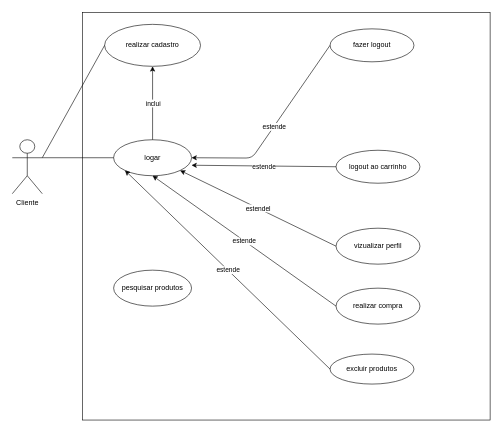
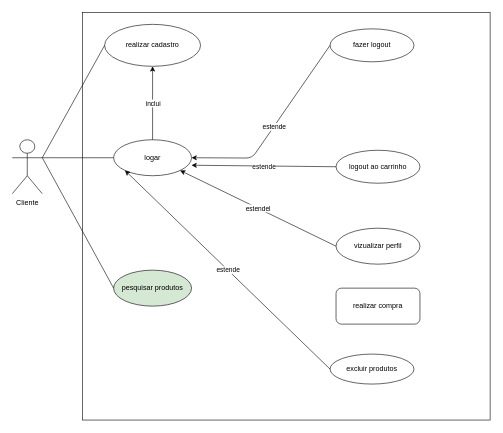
  <mxCell id="0" />
  <mxCell id="1" parent="0" />
  <mxCell id="2" value="Cliente" style="shape=umlActor;verticalLabelPosition=bottom;verticalAlign=top;html=1;outlineConnect=0;" vertex="1" parent="1"><mxGeometry x="20" y="232.5" width="50" height="90" as="geometry" /></mxCell>
  <mxCell id="3" value="" style="whiteSpace=wrap;html=1;aspect=fixed;" vertex="1" parent="1"><mxGeometry x="137" y="20" width="680" height="680" as="geometry" /></mxCell>
  <mxCell id="4" value="realizar cadastro" style="ellipse;whiteSpace=wrap;html=1;" vertex="1" parent="1"><mxGeometry x="174" y="40" width="160" height="70" as="geometry" /></mxCell>
  <mxCell id="5" value="logar" style="ellipse;whiteSpace=wrap;html=1;" vertex="1" parent="1"><mxGeometry x="189" y="232.5" width="130" height="60" as="geometry" /></mxCell>
- <mxCell id="6" value="realizar compra" style="ellipse;whiteSpace=wrap;html=1;" vertex="1" parent="1"><mxGeometry x="560" y="480" width="140" height="60" as="geometry" /></mxCell>
+ <mxCell id="6" value="realizar compra" style="whiteSpace=wrap;html=1;rounded=1;" vertex="1" parent="1"><mxGeometry x="560" y="480" width="140" height="60" as="geometry" /></mxCell>
  <mxCell id="7" value="logout ao carrinho" style="ellipse;whiteSpace=wrap;html=1;" vertex="1" parent="1"><mxGeometry x="560" y="250" width="140" height="55" as="geometry" /></mxCell>
  <mxCell id="8" value="excluir produtos" style="ellipse;whiteSpace=wrap;html=1;" vertex="1" parent="1"><mxGeometry x="550" y="590" width="140" height="50" as="geometry" /></mxCell>
- <mxCell id="9" value="pesquisar produtos" style="ellipse;whiteSpace=wrap;html=1;" vertex="1" parent="1"><mxGeometry x="189" y="450" width="130" height="60" as="geometry" /></mxCell>
+ <mxCell id="9" value="pesquisar produtos" style="ellipse;whiteSpace=wrap;html=1;fillColor=#d5e8d4;" vertex="1" parent="1"><mxGeometry x="189" y="450" width="130" height="60" as="geometry" /></mxCell>
  <mxCell id="10" value="vizualizar perfil" style="ellipse;whiteSpace=wrap;html=1;" vertex="1" parent="1"><mxGeometry x="560" y="380" width="140" height="60" as="geometry" /></mxCell>
  <mxCell id="11" value="fazer logout" style="ellipse;whiteSpace=wrap;html=1;" vertex="1" parent="1"><mxGeometry x="550" y="47.5" width="140" height="55" as="geometry" /></mxCell>
  <mxCell id="12" value="" style="endArrow=none;html=1;exitX=1;exitY=0.333;exitDx=0;exitDy=0;exitPerimeter=0;entryX=0;entryY=0.5;entryDx=0;entryDy=0;" edge="1" parent="1" source="2" target="4"><mxGeometry width="50" height="50" relative="1" as="geometry"><mxPoint x="310" y="390" as="sourcePoint" /><mxPoint x="360" y="340" as="targetPoint" /></mxGeometry></mxCell>
+ <mxCell id="13" value="" style="endArrow=none;html=1;exitX=1;exitY=0.333;exitDx=0;exitDy=0;exitPerimeter=0;entryX=0;entryY=0.5;entryDx=0;entryDy=0;" edge="1" parent="1" source="2" target="9"><mxGeometry width="50" height="50" relative="1" as="geometry"><mxPoint x="310" y="390" as="sourcePoint" /><mxPoint x="360" y="340" as="targetPoint" /></mxGeometry></mxCell>
  <mxCell id="14" value="" style="endArrow=classic;html=1;entryX=0.5;entryY=1;entryDx=0;entryDy=0;exitX=0.5;exitY=0;exitDx=0;exitDy=0;" edge="1" parent="1" source="5" target="4"><mxGeometry relative="1" as="geometry"><mxPoint x="280" y="360" as="sourcePoint" /><mxPoint x="380" y="360" as="targetPoint" /></mxGeometry></mxCell>
  <mxCell id="15" value="inclui" style="edgeLabel;resizable=0;html=1;align=center;verticalAlign=middle;" connectable="0" vertex="1" parent="14"><mxGeometry relative="1" as="geometry" /></mxCell>
  <mxCell id="16" value="" style="endArrow=classic;html=1;exitX=0;exitY=0.5;exitDx=0;exitDy=0;entryX=1;entryY=0.5;entryDx=0;entryDy=0;" edge="1" parent="1" source="11" target="5"><mxGeometry relative="1" as="geometry"><mxPoint x="280" y="360" as="sourcePoint" /><mxPoint x="380" y="360" as="targetPoint" /><Array as="points"><mxPoint x="420" y="263" /></Array></mxGeometry></mxCell>
  <mxCell id="17" value="estende" style="edgeLabel;resizable=0;html=1;align=center;verticalAlign=middle;" connectable="0" vertex="1" parent="16"><mxGeometry relative="1" as="geometry" /></mxCell>
- <mxCell id="18" value="" style="endArrow=classic;html=1;exitX=0;exitY=0.5;exitDx=0;exitDy=0;entryX=0.5;entryY=1;entryDx=0;entryDy=0;" edge="1" parent="1" source="6" target="5"><mxGeometry relative="1" as="geometry"><mxPoint x="514" y="508.75" as="sourcePoint" /><mxPoint x="293" y="511.25" as="targetPoint" /></mxGeometry></mxCell>
- <mxCell id="19" value="estende" style="edgeLabel;resizable=0;html=1;align=center;verticalAlign=middle;" connectable="0" vertex="1" parent="18"><mxGeometry relative="1" as="geometry" /></mxCell>
  <mxCell id="20" value="" style="endArrow=classic;html=1;exitX=0;exitY=0.5;exitDx=0;exitDy=0;entryX=1;entryY=1;entryDx=0;entryDy=0;" edge="1" parent="1" source="10" target="5"><mxGeometry relative="1" as="geometry"><mxPoint x="511" y="410" as="sourcePoint" /><mxPoint x="290" y="412.5" as="targetPoint" /></mxGeometry></mxCell>
  <mxCell id="21" value="estendel" style="edgeLabel;resizable=0;html=1;align=center;verticalAlign=middle;" connectable="0" vertex="1" parent="20"><mxGeometry relative="1" as="geometry" /></mxCell>
  <mxCell id="22" value="" style="endArrow=classic;html=1;exitX=0;exitY=0.5;exitDx=0;exitDy=0;entryX=1;entryY=0.708;entryDx=0;entryDy=0;entryPerimeter=0;" edge="1" parent="1" source="7" target="5"><mxGeometry relative="1" as="geometry"><mxPoint x="501" y="336.25" as="sourcePoint" /><mxPoint x="280" y="338.75" as="targetPoint" /></mxGeometry></mxCell>
  <mxCell id="23" value="estende" style="edgeLabel;resizable=0;html=1;align=center;verticalAlign=middle;" connectable="0" vertex="1" parent="22"><mxGeometry relative="1" as="geometry" /></mxCell>
  <mxCell id="24" value="" style="endArrow=classic;html=1;entryX=0;entryY=1;entryDx=0;entryDy=0;exitX=0;exitY=0.5;exitDx=0;exitDy=0;" edge="1" parent="1" source="8" target="5"><mxGeometry relative="1" as="geometry"><mxPoint x="580" y="300" as="sourcePoint" /><mxPoint x="359" y="302.5" as="targetPoint" /></mxGeometry></mxCell>
  <mxCell id="25" value="estende" style="edgeLabel;resizable=0;html=1;align=center;verticalAlign=middle;" connectable="0" vertex="1" parent="24"><mxGeometry relative="1" as="geometry" /></mxCell>
  <mxCell id="26" value="" style="endArrow=none;html=1;exitX=1;exitY=0.333;exitDx=0;exitDy=0;exitPerimeter=0;entryX=0;entryY=0.5;entryDx=0;entryDy=0;" edge="1" parent="1" source="2" target="5"><mxGeometry width="50" height="50" relative="1" as="geometry"><mxPoint x="350" y="390" as="sourcePoint" /><mxPoint x="400" y="340" as="targetPoint" /></mxGeometry></mxCell>
